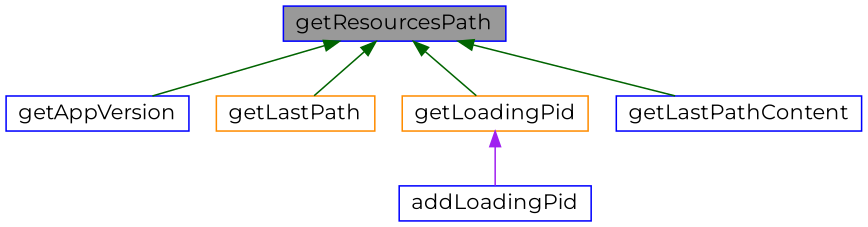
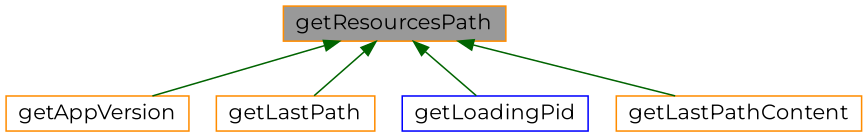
  digraph {
    fontname=Montserrat
    rankdir=TB
    node [color=darkorange fillcolor=white fontname=Montserrat fontsize=14 shape=box style=filled]
    edge [color=darkgreen dir=back fontname=Montserrat fontsize=14 labelfontname=Helvetica labelfontsize=14 style=solid]
-   n1 [color=blue fillcolor=grey60 fontcolor=black height=0.2 label=getResourcesPath width=0.4]
-   n2 [color=blue height=0.2 label=getAppVersion width=0.4]
+   n1 [fillcolor=grey60 fontcolor=black height=0.2 label=getResourcesPath width=0.4]
+   n2 [height=0.2 label=getAppVersion width=0.4]
    n3 [height=0.2 label=getLastPath width=0.4]
-   n4 [height=0.2 label=getLoadingPid width=0.4]
-   n5 [color=blue height=0.2 label=getLastPathContent width=0.4]
-   n6 [color=blue height=0.2 label=addLoadingPid width=0.4]
+   n4 [color=blue height=0.2 label=getLoadingPid width=0.4]
+   n5 [height=0.2 label=getLastPathContent width=0.4]
    n1 -> n2
    n1 -> n3
    n1 -> n4
    n1 -> n5
-   n4 -> n6 [color=purple]
  }
